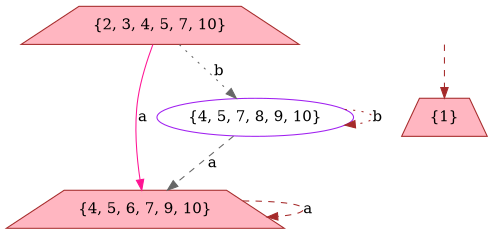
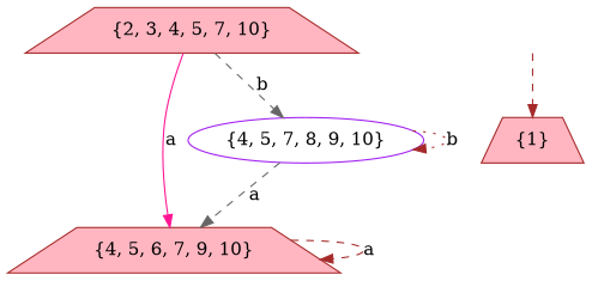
  digraph {
    rankdir=TB
    node [color=brown fillcolor=lightpink shape=trapezium style=filled]
    edge [color=brown style=dashed]
    "{2, 3, 4, 5, 7, 10}"
    "{4, 5, 6, 7, 9, 10}"
    "{4, 5, 7, 8, 9, 10}" [color=purple fillcolor=white shape=ellipse]
    0 [shape=circle style=invis color="" fillcolor=""]
    "{1}"
    "{2, 3, 4, 5, 7, 10}" -> "{4, 5, 6, 7, 9, 10}" [color=deeppink label=a style=solid]
-   "{2, 3, 4, 5, 7, 10}" -> "{4, 5, 7, 8, 9, 10}" [color=gray40 label=b style=dotted]
+   "{2, 3, 4, 5, 7, 10}" -> "{4, 5, 7, 8, 9, 10}" [color=gray40 label=b]
    "{4, 5, 6, 7, 9, 10}" -> "{4, 5, 6, 7, 9, 10}" [label=a]
    "{4, 5, 7, 8, 9, 10}" -> "{4, 5, 6, 7, 9, 10}" [color=gray40 label=a]
    "{4, 5, 7, 8, 9, 10}" -> "{4, 5, 7, 8, 9, 10}" [label=b style=dotted]
    0 -> "{1}"
  }
